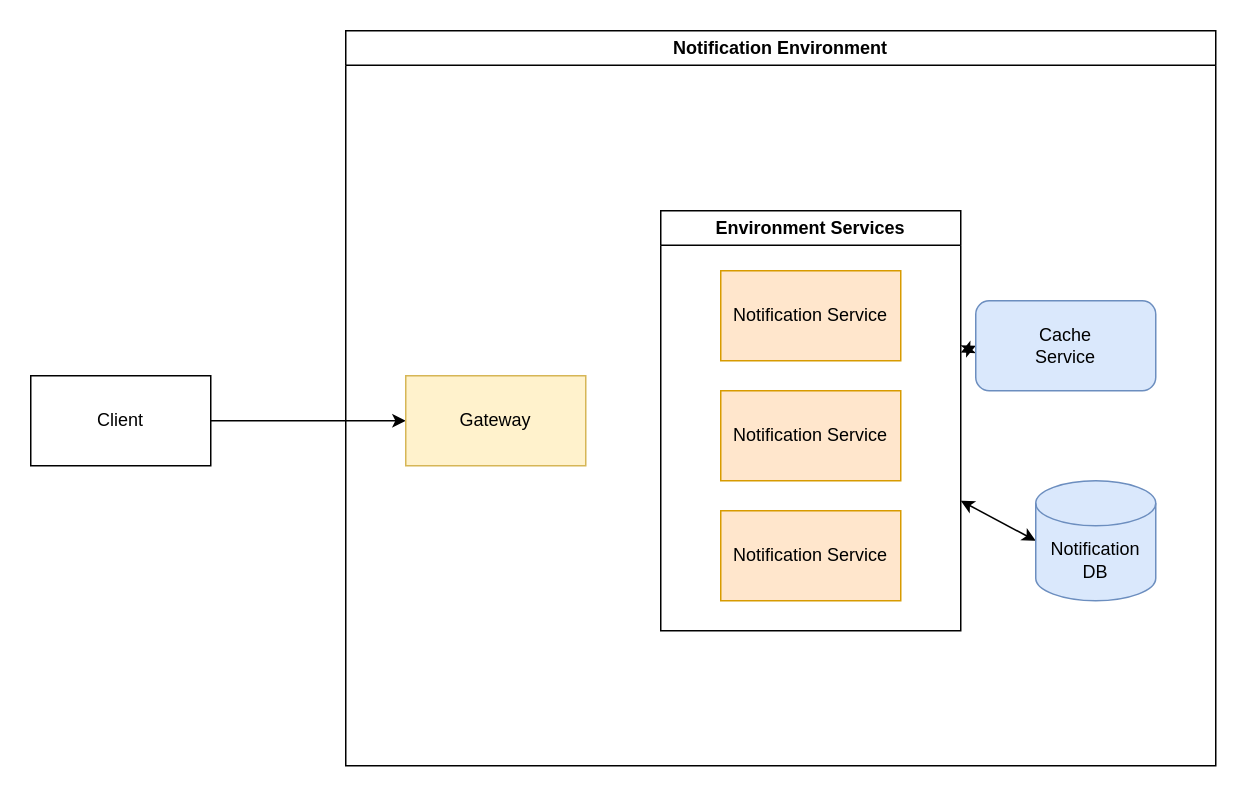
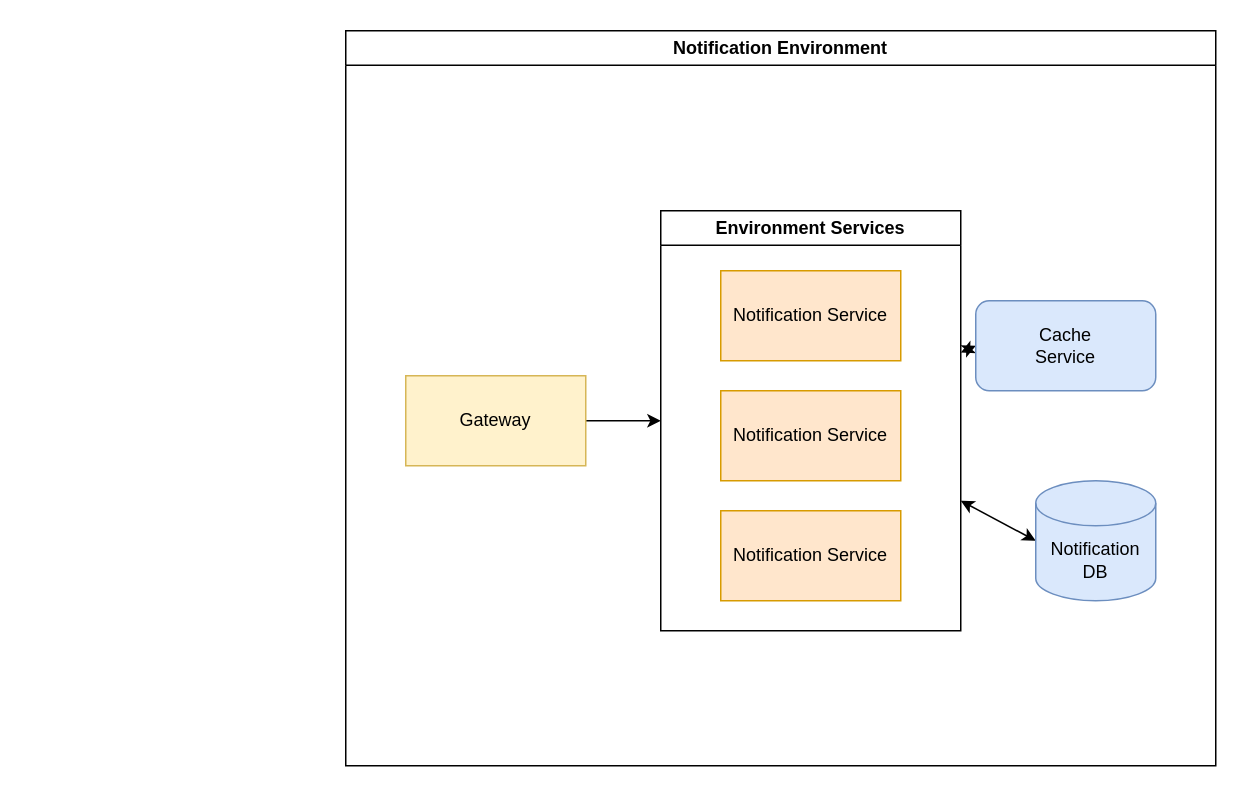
  <mxCell id="0" />
  <mxCell id="1" parent="0" />
- <mxCell id="2" style="edgeStyle=none;html=1;entryX=0;entryY=0.5;entryDx=0;entryDy=0;" edge="1" parent="1" source="3" target="6"><mxGeometry relative="1" as="geometry" /></mxCell>
- <mxCell id="3" value="Client" style="rounded=0;whiteSpace=wrap;html=1;" vertex="1" parent="1"><mxGeometry x="20" y="250" width="120" height="60" as="geometry" /></mxCell>
  <mxCell id="4" value="Notification Environment" style="swimlane;whiteSpace=wrap;html=1;" vertex="1" parent="1"><mxGeometry x="230" y="20" width="580" height="490" as="geometry"><mxRectangle x="250" y="110" width="180" height="30" as="alternateBounds" /></mxGeometry></mxCell>
+ <mxCell id="5" style="edgeStyle=none;html=1;entryX=0;entryY=0.5;entryDx=0;entryDy=0;" edge="1" parent="4" source="6" target="9"><mxGeometry relative="1" as="geometry" /></mxCell>
  <mxCell id="6" value="Gateway" style="rounded=0;whiteSpace=wrap;html=1;fillColor=#fff2cc;strokeColor=#d6b656;" vertex="1" parent="4"><mxGeometry x="40" y="230" width="120" height="60" as="geometry" /></mxCell>
  <mxCell id="7" style="edgeStyle=none;html=1;entryX=0;entryY=0.5;entryDx=0;entryDy=0;startArrow=classic;startFill=1;" edge="1" parent="4" source="9" target="14"><mxGeometry relative="1" as="geometry" /></mxCell>
  <mxCell id="8" style="edgeStyle=none;html=1;entryX=0;entryY=0.5;entryDx=0;entryDy=0;entryPerimeter=0;startArrow=classic;startFill=1;" edge="1" parent="4" source="9" target="13"><mxGeometry relative="1" as="geometry" /></mxCell>
  <mxCell id="9" value="Environment Services" style="swimlane;whiteSpace=wrap;html=1;startSize=23;" vertex="1" parent="4"><mxGeometry x="210" y="120" width="200" height="280" as="geometry"><mxRectangle x="210" y="120" width="160" height="30" as="alternateBounds" /></mxGeometry></mxCell>
  <mxCell id="10" value="Notification Service" style="rounded=0;whiteSpace=wrap;html=1;fillColor=#ffe6cc;strokeColor=#d79b00;" vertex="1" parent="9"><mxGeometry x="40" y="40" width="120" height="60" as="geometry" /></mxCell>
  <mxCell id="11" value="Notification Service" style="rounded=0;whiteSpace=wrap;html=1;fillColor=#ffe6cc;strokeColor=#d79b00;" vertex="1" parent="9"><mxGeometry x="40" y="120" width="120" height="60" as="geometry" /></mxCell>
  <mxCell id="12" value="Notification Service" style="rounded=0;whiteSpace=wrap;html=1;fillColor=#ffe6cc;strokeColor=#d79b00;" vertex="1" parent="9"><mxGeometry x="40" y="200" width="120" height="60" as="geometry" /></mxCell>
  <mxCell id="13" value="Notification DB" style="shape=cylinder3;whiteSpace=wrap;html=1;boundedLbl=1;backgroundOutline=1;size=15;fillColor=#dae8fc;strokeColor=#6c8ebf;" vertex="1" parent="4"><mxGeometry x="460" y="300" width="80" height="80" as="geometry" /></mxCell>
  <mxCell id="14" value="Cache&lt;br&gt;Service" style="rounded=1;whiteSpace=wrap;html=1;fillColor=#dae8fc;strokeColor=#6c8ebf;" vertex="1" parent="4"><mxGeometry x="420" y="180" width="120" height="60" as="geometry" /></mxCell>
